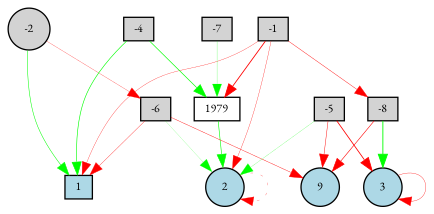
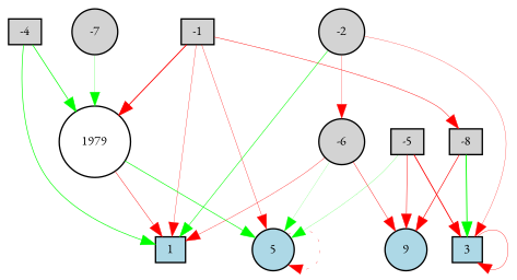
  digraph {
    fontname="EB Garamond"
    node [fillcolor=lightgray fontname="EB Garamond" fontsize=9 shape=box style=filled]
    edge [color=red fontname="EB Garamond" style=solid]
    -1 [height=0.2 width=0.2]
    1 [fillcolor=lightblue height=0.2 width=0.2]
-   2 [fillcolor=lightblue height=0.2 shape=circle width=0.2]
-   1979 [fillcolor=white height=0.2 width=0.2]
+   2 [fillcolor=lightblue height=0.2 shape=circle width=0.2 label=5]
+   1979 [fillcolor=white height=0.2 shape=circle width=0.2]
    -8 [height=0.2 width=0.2]
-   3 [fillcolor=lightblue height=0.2 shape=circle width=0.2]
+   3 [fillcolor=lightblue height=0.2 width=0.2]
    -2 [height=0.2 shape=circle width=0.2]
-   -6 [height=0.2 width=0.2]
+   -6 [height=0.2 shape=circle width=0.2]
    n9 [fillcolor=lightblue height=0.2 label=9 shape=circle width=0.2]
    -4 [height=0.2 width=0.2]
    -5 [height=0.2 width=0.2]
-   -7 [height=0.2 width=0.2]
+   -7 [height=0.2 shape=circle width=0.2]
    -1 -> 1 [penwidth=0.21868322746272853]
    -1 -> 2 [penwidth=0.23012776352885242]
    -1 -> 1979 [penwidth=0.6508602347582033]
    -1 -> -8 [penwidth=0.31106126678732077]
    2 -> 2 [penwidth=0.1776473616568818 style=dotted]
+   1979 -> 1 [penwidth=0.30299721015224845]
    1979 -> 2 [color=green penwidth=0.4484802979646524]
    -8 -> 3 [color=green penwidth=0.6777226839355215]
    -8 -> n9 [penwidth=0.4455971787033659]
    3 -> 3 [penwidth=0.2497833899715991]
    -2 -> 1 [color=green penwidth=0.39282923657850843]
+   -2 -> 3 [penwidth=0.1894584437996889]
    -2 -> -6 [penwidth=0.18604958140527905]
    -6 -> 1 [penwidth=0.24309033224229093]
    -6 -> 2 [color=green penwidth=0.10444211005208241]
    -6 -> n9 [penwidth=0.29578348319675285]
    -4 -> 1 [color=green penwidth=0.4693767507649427]
    -4 -> 1979 [color=green penwidth=0.5056991464030463]
    -5 -> 2 [color=green penwidth=0.14067894821021865]
    -5 -> 3 [penwidth=0.6261170310605557]
    -5 -> n9 [penwidth=0.34368937327577403]
    -7 -> 1979 [color=green penwidth=0.1637839346836225]
  }
